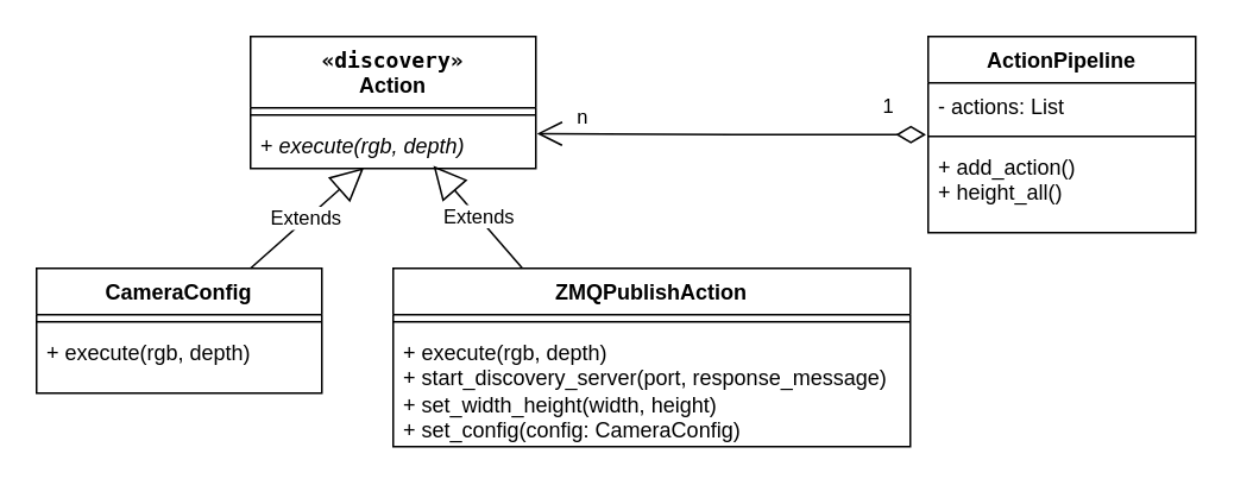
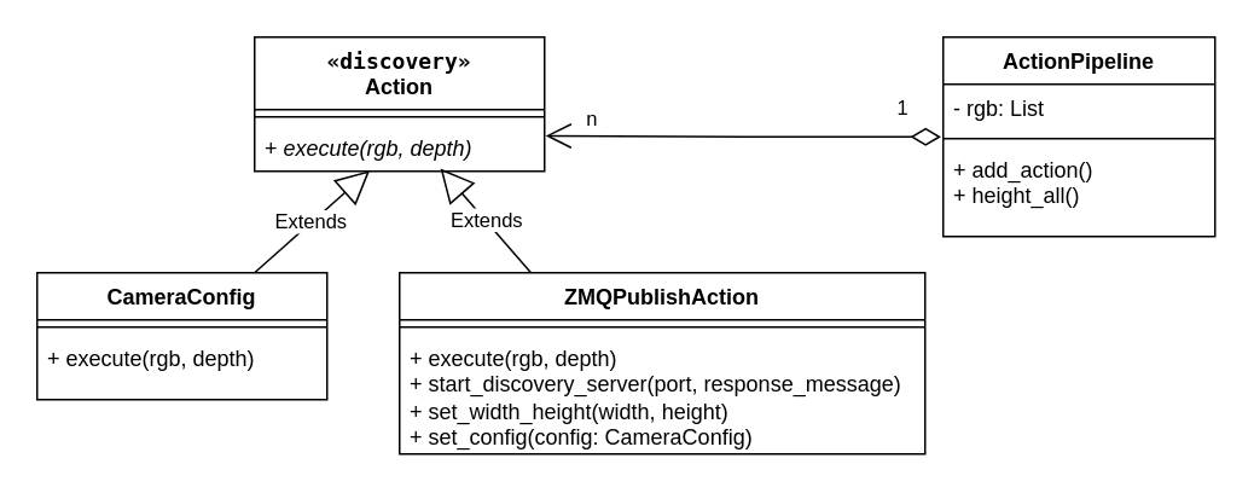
  <mxCell id="0" />
  <mxCell id="1" parent="0" />
  <mxCell id="2" value="&lt;div&gt;&lt;code class=&quot;whitespace-pre!&quot;&gt;&lt;span&gt;&lt;span&gt;«&lt;/span&gt;&lt;span&gt;&lt;span class=&quot;hljs-keyword&quot;&gt;discovery&lt;/span&gt;&lt;/span&gt;&lt;span&gt;»&lt;/span&gt;&lt;/span&gt;&lt;/code&gt;&lt;/div&gt;Action" style="swimlane;fontStyle=1;align=center;verticalAlign=top;childLayout=stackLayout;horizontal=1;startSize=40;horizontalStack=0;resizeParent=1;resizeParentMax=0;resizeLast=0;collapsible=1;marginBottom=0;whiteSpace=wrap;html=1;" parent="1" vertex="1"><mxGeometry x="140" y="20" width="160" height="74" as="geometry" /></mxCell>
  <mxCell id="3" value="" style="line;strokeWidth=1;fillColor=none;align=left;verticalAlign=middle;spacingTop=-1;spacingLeft=3;spacingRight=3;rotatable=0;labelPosition=right;points=[];portConstraint=eastwest;strokeColor=inherit;" parent="2" vertex="1"><mxGeometry y="40" width="160" height="8" as="geometry" /></mxCell>
  <mxCell id="4" value="+&amp;nbsp;&lt;i&gt;execute(rgb, depth)&lt;/i&gt;" style="text;strokeColor=none;fillColor=none;align=left;verticalAlign=top;spacingLeft=4;spacingRight=4;overflow=hidden;rotatable=0;points=[[0,0.5],[1,0.5]];portConstraint=eastwest;whiteSpace=wrap;html=1;" parent="2" vertex="1"><mxGeometry y="48" width="160" height="26" as="geometry" /></mxCell>
  <mxCell id="5" value="CameraConfig" style="swimlane;fontStyle=1;align=center;verticalAlign=top;childLayout=stackLayout;horizontal=1;startSize=26;horizontalStack=0;resizeParent=1;resizeParentMax=0;resizeLast=0;collapsible=1;marginBottom=0;whiteSpace=wrap;html=1;" parent="1" vertex="1"><mxGeometry x="20" y="150" width="160" height="70" as="geometry" /></mxCell>
  <mxCell id="6" value="" style="line;strokeWidth=1;fillColor=none;align=left;verticalAlign=middle;spacingTop=-1;spacingLeft=3;spacingRight=3;rotatable=0;labelPosition=right;points=[];portConstraint=eastwest;strokeColor=inherit;" parent="5" vertex="1"><mxGeometry y="26" width="160" height="8" as="geometry" /></mxCell>
  <mxCell id="7" value="+ execute(rgb, depth)" style="text;strokeColor=none;fillColor=none;align=left;verticalAlign=top;spacingLeft=4;spacingRight=4;overflow=hidden;rotatable=0;points=[[0,0.5],[1,0.5]];portConstraint=eastwest;whiteSpace=wrap;html=1;" parent="5" vertex="1"><mxGeometry y="34" width="160" height="36" as="geometry" /></mxCell>
  <mxCell id="8" value="ZMQPublishAction" style="swimlane;fontStyle=1;align=center;verticalAlign=top;childLayout=stackLayout;horizontal=1;startSize=26;horizontalStack=0;resizeParent=1;resizeParentMax=0;resizeLast=0;collapsible=1;marginBottom=0;whiteSpace=wrap;html=1;" parent="1" vertex="1"><mxGeometry x="220" y="150" width="290" height="100" as="geometry" /></mxCell>
  <mxCell id="9" value="" style="line;strokeWidth=1;fillColor=none;align=left;verticalAlign=middle;spacingTop=-1;spacingLeft=3;spacingRight=3;rotatable=0;labelPosition=right;points=[];portConstraint=eastwest;strokeColor=inherit;" parent="8" vertex="1"><mxGeometry y="26" width="290" height="8" as="geometry" /></mxCell>
  <mxCell id="10" value="&lt;div&gt;+ execute(rgb, depth)&lt;/div&gt;&lt;div&gt;+ start_discovery_server(port, response_message)&lt;/div&gt;&lt;div&gt;+ set_width_height(width, height)&lt;/div&gt;&lt;div&gt;+ set_config(config: CameraConfig)&lt;/div&gt;" style="text;strokeColor=none;fillColor=none;align=left;verticalAlign=top;spacingLeft=4;spacingRight=4;overflow=hidden;rotatable=0;points=[[0,0.5],[1,0.5]];portConstraint=eastwest;whiteSpace=wrap;html=1;" parent="8" vertex="1"><mxGeometry y="34" width="290" height="66" as="geometry" /></mxCell>
  <mxCell id="11" value="ActionPipeline" style="swimlane;fontStyle=1;align=center;verticalAlign=top;childLayout=stackLayout;horizontal=1;startSize=26;horizontalStack=0;resizeParent=1;resizeParentMax=0;resizeLast=0;collapsible=1;marginBottom=0;whiteSpace=wrap;html=1;" parent="1" vertex="1"><mxGeometry x="520" y="20" width="150" height="110" as="geometry" /></mxCell>
- <mxCell id="12" value="- actions: List" style="text;strokeColor=none;fillColor=none;align=left;verticalAlign=top;spacingLeft=4;spacingRight=4;overflow=hidden;rotatable=0;points=[[0,0.5],[1,0.5]];portConstraint=eastwest;whiteSpace=wrap;html=1;" parent="11" vertex="1"><mxGeometry y="26" width="150" height="26" as="geometry" /></mxCell>
+ <mxCell id="12" value="- rgb: List" style="text;strokeColor=none;fillColor=none;align=left;verticalAlign=top;spacingLeft=4;spacingRight=4;overflow=hidden;rotatable=0;points=[[0,0.5],[1,0.5]];portConstraint=eastwest;whiteSpace=wrap;html=1;" parent="11" vertex="1"><mxGeometry y="26" width="150" height="26" as="geometry" /></mxCell>
  <mxCell id="13" value="" style="line;strokeWidth=1;fillColor=none;align=left;verticalAlign=middle;spacingTop=-1;spacingLeft=3;spacingRight=3;rotatable=0;labelPosition=right;points=[];portConstraint=eastwest;strokeColor=inherit;" parent="11" vertex="1"><mxGeometry y="52" width="150" height="8" as="geometry" /></mxCell>
  <mxCell id="14" value="&lt;div&gt;+ add_action()&lt;/div&gt;&lt;div&gt;+ height_all()&lt;/div&gt;" style="text;strokeColor=none;fillColor=none;align=left;verticalAlign=top;spacingLeft=4;spacingRight=4;overflow=hidden;rotatable=0;points=[[0,0.5],[1,0.5]];portConstraint=eastwest;whiteSpace=wrap;html=1;" parent="11" vertex="1"><mxGeometry y="60" width="150" height="50" as="geometry" /></mxCell>
  <mxCell id="15" value="1" style="endArrow=open;html=1;endSize=12;startArrow=diamondThin;startSize=14;startFill=0;edgeStyle=orthogonalEdgeStyle;align=left;verticalAlign=bottom;rounded=0;entryX=1.004;entryY=0.247;entryDx=0;entryDy=0;entryPerimeter=0;exitX=-0.008;exitY=1.115;exitDx=0;exitDy=0;exitPerimeter=0;" parent="1" source="12" target="4" edge="1"><mxGeometry x="-0.766" y="-7" relative="1" as="geometry"><mxPoint x="610" y="70" as="sourcePoint" /><mxPoint x="540" y="74.5" as="targetPoint" /><mxPoint as="offset" /></mxGeometry></mxCell>
  <mxCell id="16" value="n" style="edgeLabel;html=1;align=center;verticalAlign=middle;resizable=0;points=[];" parent="15" vertex="1" connectable="0"><mxGeometry x="0.855" relative="1" as="geometry"><mxPoint x="9" y="-10" as="offset" /></mxGeometry></mxCell>
  <mxCell id="17" value="Extends" style="endArrow=block;endSize=16;endFill=0;html=1;rounded=0;exitX=0.25;exitY=0;exitDx=0;exitDy=0;entryX=0.641;entryY=0.942;entryDx=0;entryDy=0;entryPerimeter=0;" parent="1" source="8" target="4" edge="1"><mxGeometry width="160" relative="1" as="geometry"><mxPoint x="310" y="80" as="sourcePoint" /><mxPoint x="280" y="100" as="targetPoint" /></mxGeometry></mxCell>
  <mxCell id="18" value="Extends" style="endArrow=block;endSize=16;endFill=0;html=1;rounded=0;exitX=0.75;exitY=0;exitDx=0;exitDy=0;entryX=0.397;entryY=0.987;entryDx=0;entryDy=0;entryPerimeter=0;" parent="1" source="5" target="4" edge="1"><mxGeometry width="160" relative="1" as="geometry"><mxPoint x="340" y="100" as="sourcePoint" /><mxPoint x="500" y="100" as="targetPoint" /></mxGeometry></mxCell>
